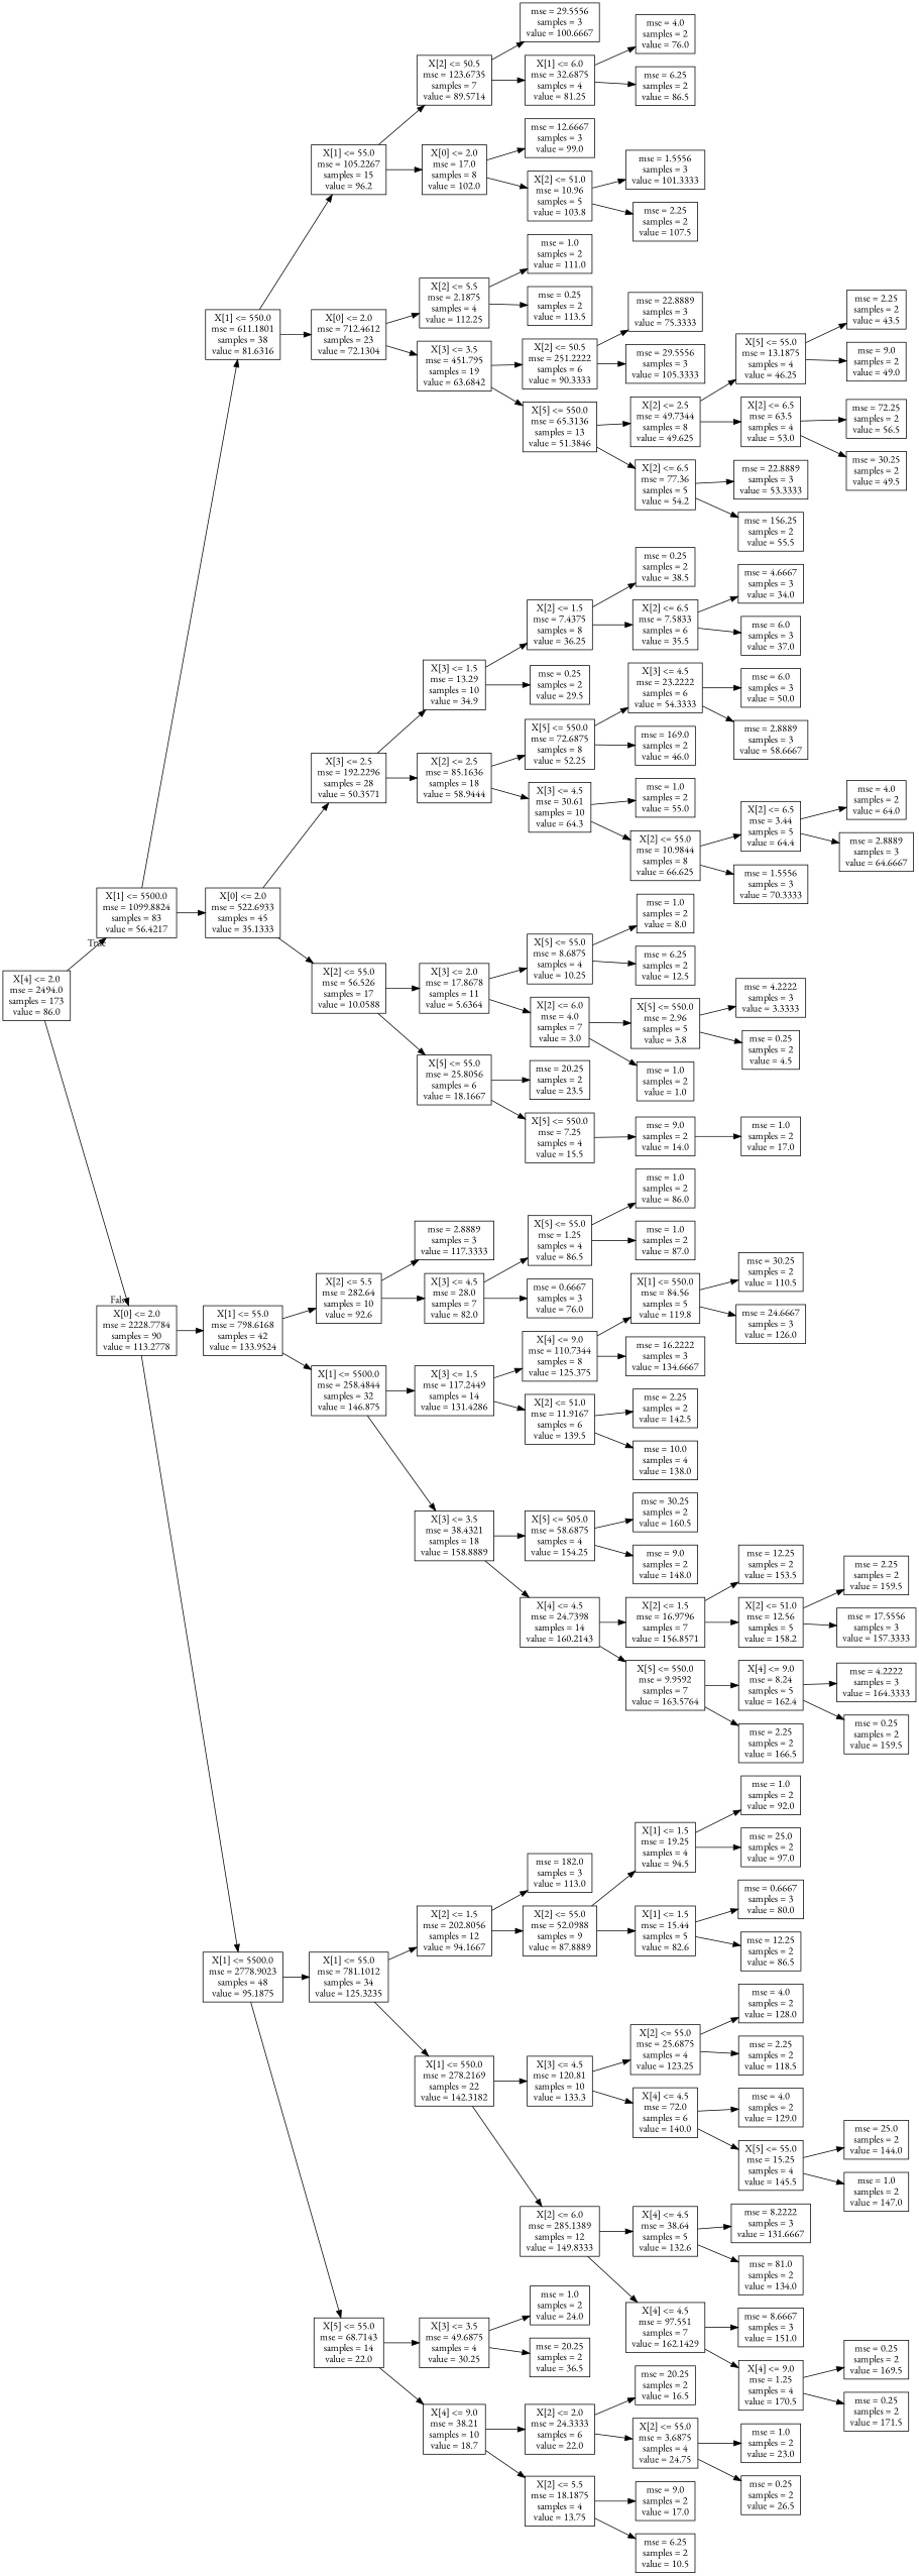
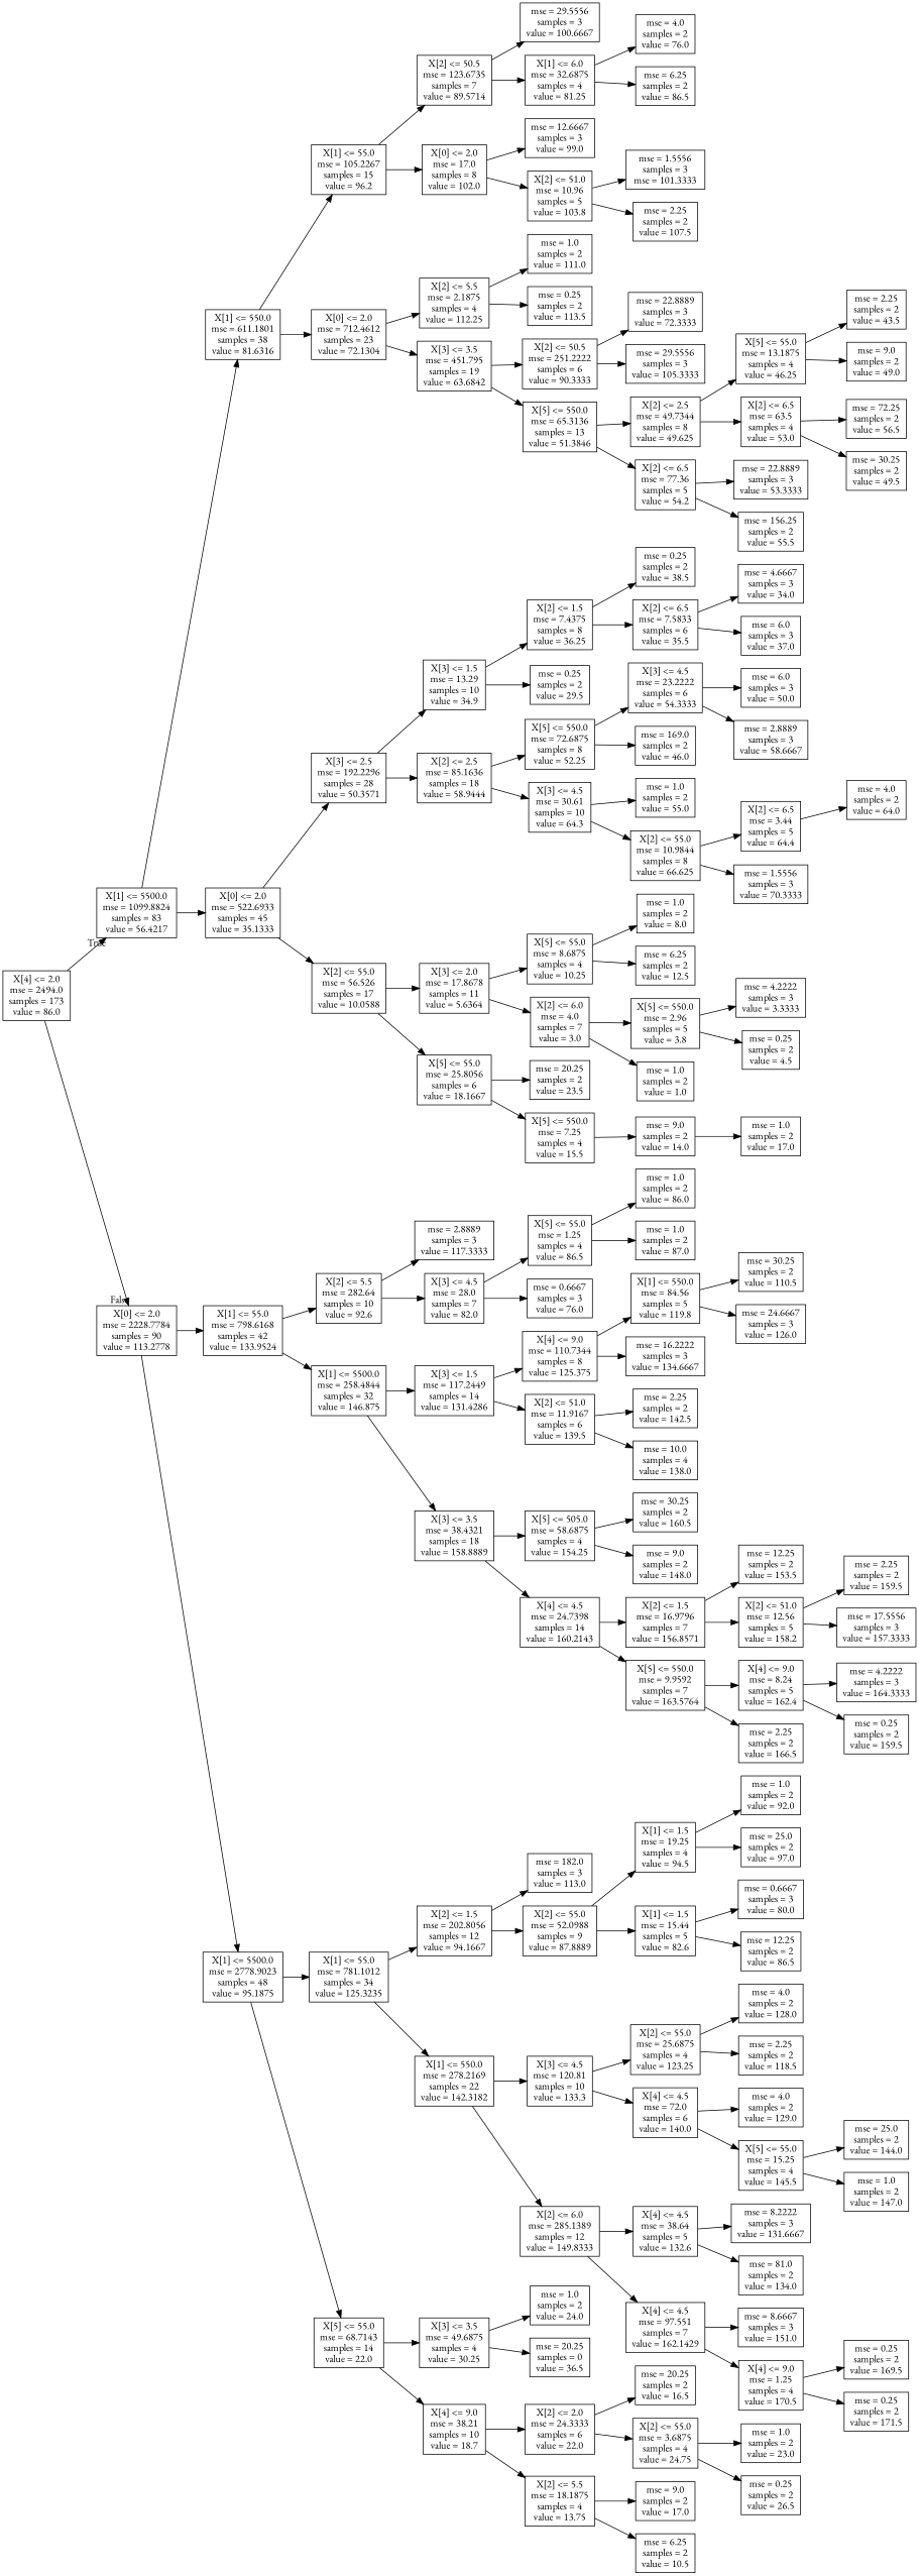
  digraph {
    fontname="EB Garamond"
    rankdir=LR
    node [fontname="EB Garamond" shape=box]
    edge [fontname="EB Garamond"]
    n1 [label="X[4] <= 2.0\nmse = 2494.0\nsamples = 173\nvalue = 86.0"]
    n2 [label="X[1] <= 5500.0\nmse = 1099.8824\nsamples = 83\nvalue = 56.4217"]
    n3 [label="X[0] <= 2.0\nmse = 2228.7784\nsamples = 90\nvalue = 113.2778"]
    n4 [label="X[1] <= 550.0\nmse = 611.1801\nsamples = 38\nvalue = 81.6316"]
    n5 [label="X[0] <= 2.0\nmse = 522.6933\nsamples = 45\nvalue = 35.1333"]
    n6 [label="X[1] <= 55.0\nmse = 798.6168\nsamples = 42\nvalue = 133.9524"]
    n7 [label="X[1] <= 5500.0\nmse = 2778.9023\nsamples = 48\nvalue = 95.1875"]
    n8 [label="X[1] <= 55.0\nmse = 105.2267\nsamples = 15\nvalue = 96.2"]
    n9 [label="X[0] <= 2.0\nmse = 712.4612\nsamples = 23\nvalue = 72.1304"]
    n10 [label="X[3] <= 2.5\nmse = 192.2296\nsamples = 28\nvalue = 50.3571"]
    n11 [label="X[2] <= 55.0\nmse = 56.526\nsamples = 17\nvalue = 10.0588"]
    n12 [label="X[2] <= 50.5\nmse = 123.6735\nsamples = 7\nvalue = 89.5714"]
    n13 [label="X[0] <= 2.0\nmse = 17.0\nsamples = 8\nvalue = 102.0"]
    n14 [label="X[2] <= 5.5\nmse = 2.1875\nsamples = 4\nvalue = 112.25"]
    n15 [label="X[3] <= 3.5\nmse = 451.795\nsamples = 19\nvalue = 63.6842"]
    n16 [label="mse = 29.5556\nsamples = 3\nvalue = 100.6667"]
    n17 [label="X[1] <= 6.0\nmse = 32.6875\nsamples = 4\nvalue = 81.25"]
    n18 [label="mse = 12.6667\nsamples = 3\nvalue = 99.0"]
    n19 [label="X[2] <= 51.0\nmse = 10.96\nsamples = 5\nvalue = 103.8"]
    n20 [label="mse = 4.0\nsamples = 2\nvalue = 76.0"]
    n21 [label="mse = 6.25\nsamples = 2\nvalue = 86.5"]
-   n22 [label="mse = 1.5556\nsamples = 3\nvalue = 101.3333"]
+   n22 [label="mse = 1.5556\nsamples = 3\nmse = 101.3333"]
    n23 [label="mse = 2.25\nsamples = 2\nvalue = 107.5"]
    n24 [label="mse = 1.0\nsamples = 2\nvalue = 111.0"]
    n25 [label="mse = 0.25\nsamples = 2\nvalue = 113.5"]
    n26 [label="X[2] <= 50.5\nmse = 251.2222\nsamples = 6\nvalue = 90.3333"]
    n27 [label="X[5] <= 550.0\nmse = 65.3136\nsamples = 13\nvalue = 51.3846"]
-   n28 [label="mse = 22.8889\nsamples = 3\nvalue = 75.3333"]
+   n28 [label="mse = 22.8889\nsamples = 3\nvalue = 72.3333"]
    n29 [label="mse = 29.5556\nsamples = 3\nvalue = 105.3333"]
    n30 [label="X[2] <= 2.5\nmse = 49.7344\nsamples = 8\nvalue = 49.625"]
    n31 [label="X[2] <= 6.5\nmse = 77.36\nsamples = 5\nvalue = 54.2"]
    n32 [label="X[5] <= 55.0\nmse = 13.1875\nsamples = 4\nvalue = 46.25"]
    n33 [label="X[2] <= 6.5\nmse = 63.5\nsamples = 4\nvalue = 53.0"]
    n34 [label="mse = 22.8889\nsamples = 3\nvalue = 53.3333"]
    n35 [label="mse = 156.25\nsamples = 2\nvalue = 55.5"]
    n36 [label="mse = 2.25\nsamples = 2\nvalue = 43.5"]
    n37 [label="mse = 9.0\nsamples = 2\nvalue = 49.0"]
    n38 [label="mse = 72.25\nsamples = 2\nvalue = 56.5"]
    n39 [label="mse = 30.25\nsamples = 2\nvalue = 49.5"]
    n40 [label="X[3] <= 1.5\nmse = 13.29\nsamples = 10\nvalue = 34.9"]
    n41 [label="X[2] <= 2.5\nmse = 85.1636\nsamples = 18\nvalue = 58.9444"]
    n42 [label="X[3] <= 2.0\nmse = 17.8678\nsamples = 11\nvalue = 5.6364"]
    n43 [label="X[5] <= 55.0\nmse = 25.8056\nsamples = 6\nvalue = 18.1667"]
    n44 [label="X[2] <= 1.5\nmse = 7.4375\nsamples = 8\nvalue = 36.25"]
    n45 [label="mse = 0.25\nsamples = 2\nvalue = 29.5"]
    n46 [label="X[5] <= 550.0\nmse = 72.6875\nsamples = 8\nvalue = 52.25"]
    n47 [label="X[3] <= 4.5\nmse = 30.61\nsamples = 10\nvalue = 64.3"]
    n48 [label="mse = 0.25\nsamples = 2\nvalue = 38.5"]
    n49 [label="X[2] <= 6.5\nmse = 7.5833\nsamples = 6\nvalue = 35.5"]
    n50 [label="mse = 4.6667\nsamples = 3\nvalue = 34.0"]
    n51 [label="mse = 6.0\nsamples = 3\nvalue = 37.0"]
    n52 [label="X[3] <= 4.5\nmse = 23.2222\nsamples = 6\nvalue = 54.3333"]
    n53 [label="mse = 169.0\nsamples = 2\nvalue = 46.0"]
    n54 [label="mse = 1.0\nsamples = 2\nvalue = 55.0"]
    n55 [label="X[2] <= 55.0\nmse = 10.9844\nsamples = 8\nvalue = 66.625"]
    n56 [label="mse = 6.0\nsamples = 3\nvalue = 50.0"]
    n57 [label="mse = 2.8889\nsamples = 3\nvalue = 58.6667"]
    n58 [label="X[2] <= 6.5\nmse = 3.44\nsamples = 5\nvalue = 64.4"]
    n59 [label="mse = 1.5556\nsamples = 3\nvalue = 70.3333"]
    n60 [label="mse = 4.0\nsamples = 2\nvalue = 64.0"]
-   n61 [label="mse = 2.8889\nsamples = 3\nvalue = 64.6667"]
    n62 [label="X[5] <= 55.0\nmse = 8.6875\nsamples = 4\nvalue = 10.25"]
    n63 [label="X[2] <= 6.0\nmse = 4.0\nsamples = 7\nvalue = 3.0"]
    n64 [label="mse = 20.25\nsamples = 2\nvalue = 23.5"]
    n65 [label="X[5] <= 550.0\nmse = 7.25\nsamples = 4\nvalue = 15.5"]
    n66 [label="mse = 1.0\nsamples = 2\nvalue = 8.0"]
    n67 [label="mse = 6.25\nsamples = 2\nvalue = 12.5"]
    n68 [label="X[5] <= 550.0\nmse = 2.96\nsamples = 5\nvalue = 3.8"]
    n69 [label="mse = 1.0\nsamples = 2\nvalue = 1.0"]
    n70 [label="mse = 4.2222\nsamples = 3\nvalue = 3.3333"]
    n71 [label="mse = 0.25\nsamples = 2\nvalue = 4.5"]
    n72 [label="mse = 9.0\nsamples = 2\nvalue = 14.0"]
    n73 [label="mse = 1.0\nsamples = 2\nvalue = 17.0"]
    n74 [label="X[2] <= 5.5\nmse = 282.64\nsamples = 10\nvalue = 92.6"]
    n75 [label="X[1] <= 5500.0\nmse = 258.4844\nsamples = 32\nvalue = 146.875"]
    n76 [label="X[1] <= 55.0\nmse = 781.1012\nsamples = 34\nvalue = 125.3235"]
    n77 [label="X[5] <= 55.0\nmse = 68.7143\nsamples = 14\nvalue = 22.0"]
    n78 [label="mse = 2.8889\nsamples = 3\nvalue = 117.3333"]
    n79 [label="X[3] <= 4.5\nmse = 28.0\nsamples = 7\nvalue = 82.0"]
    n80 [label="X[3] <= 1.5\nmse = 117.2449\nsamples = 14\nvalue = 131.4286"]
    n81 [label="X[3] <= 3.5\nmse = 38.4321\nsamples = 18\nvalue = 158.8889"]
    n82 [label="X[5] <= 55.0\nmse = 1.25\nsamples = 4\nvalue = 86.5"]
    n83 [label="mse = 0.6667\nsamples = 3\nvalue = 76.0"]
    n84 [label="mse = 1.0\nsamples = 2\nvalue = 86.0"]
    n85 [label="mse = 1.0\nsamples = 2\nvalue = 87.0"]
    n86 [label="X[4] <= 9.0\nmse = 110.7344\nsamples = 8\nvalue = 125.375"]
    n87 [label="X[2] <= 51.0\nmse = 11.9167\nsamples = 6\nvalue = 139.5"]
    n88 [label="X[5] <= 505.0\nmse = 58.6875\nsamples = 4\nvalue = 154.25"]
    n89 [label="X[4] <= 4.5\nmse = 24.7398\nsamples = 14\nvalue = 160.2143"]
    n90 [label="X[1] <= 550.0\nmse = 84.56\nsamples = 5\nvalue = 119.8"]
    n91 [label="mse = 16.2222\nsamples = 3\nvalue = 134.6667"]
    n92 [label="mse = 2.25\nsamples = 2\nvalue = 142.5"]
    n93 [label="mse = 10.0\nsamples = 4\nvalue = 138.0"]
    n94 [label="mse = 30.25\nsamples = 2\nvalue = 110.5"]
    n95 [label="mse = 24.6667\nsamples = 3\nvalue = 126.0"]
    n96 [label="mse = 30.25\nsamples = 2\nvalue = 160.5"]
    n97 [label="mse = 9.0\nsamples = 2\nvalue = 148.0"]
    n98 [label="X[2] <= 1.5\nmse = 16.9796\nsamples = 7\nvalue = 156.8571"]
    n99 [label="X[5] <= 550.0\nmse = 9.9592\nsamples = 7\nvalue = 163.5764"]
    n100 [label="mse = 12.25\nsamples = 2\nvalue = 153.5"]
    n101 [label="X[2] <= 51.0\nmse = 12.56\nsamples = 5\nvalue = 158.2"]
    n102 [label="X[4] <= 9.0\nmse = 8.24\nsamples = 5\nvalue = 162.4"]
    n103 [label="mse = 2.25\nsamples = 2\nvalue = 166.5"]
    n104 [label="mse = 2.25\nsamples = 2\nvalue = 159.5"]
    n105 [label="mse = 17.5556\nsamples = 3\nvalue = 157.3333"]
    n106 [label="mse = 4.2222\nsamples = 3\nvalue = 164.3333"]
    n107 [label="mse = 0.25\nsamples = 2\nvalue = 159.5"]
    n108 [label="X[2] <= 1.5\nmse = 202.8056\nsamples = 12\nvalue = 94.1667"]
    n109 [label="X[1] <= 550.0\nmse = 278.2169\nsamples = 22\nvalue = 142.3182"]
    n110 [label="X[3] <= 3.5\nmse = 49.6875\nsamples = 4\nvalue = 30.25"]
    n111 [label="X[4] <= 9.0\nmse = 38.21\nsamples = 10\nvalue = 18.7"]
    n112 [label="mse = 182.0\nsamples = 3\nvalue = 113.0"]
    n113 [label="X[2] <= 55.0\nmse = 52.0988\nsamples = 9\nvalue = 87.8889"]
    n114 [label="X[3] <= 4.5\nmse = 120.81\nsamples = 10\nvalue = 133.3"]
    n115 [label="X[2] <= 6.0\nmse = 285.1389\nsamples = 12\nvalue = 149.8333"]
    n116 [label="X[1] <= 1.5\nmse = 19.25\nsamples = 4\nvalue = 94.5"]
    n117 [label="X[1] <= 1.5\nmse = 15.44\nsamples = 5\nvalue = 82.6"]
    n118 [label="mse = 1.0\nsamples = 2\nvalue = 92.0"]
    n119 [label="mse = 25.0\nsamples = 2\nvalue = 97.0"]
    n120 [label="mse = 0.6667\nsamples = 3\nvalue = 80.0"]
    n121 [label="mse = 12.25\nsamples = 2\nvalue = 86.5"]
    n122 [label="X[2] <= 55.0\nmse = 25.6875\nsamples = 4\nvalue = 123.25"]
    n123 [label="X[4] <= 4.5\nmse = 72.0\nsamples = 6\nvalue = 140.0"]
    n124 [label="X[4] <= 4.5\nmse = 38.64\nsamples = 5\nvalue = 132.6"]
    n125 [label="X[4] <= 4.5\nmse = 97.551\nsamples = 7\nvalue = 162.1429"]
    n126 [label="mse = 4.0\nsamples = 2\nvalue = 128.0"]
    n127 [label="mse = 2.25\nsamples = 2\nvalue = 118.5"]
    n128 [label="mse = 4.0\nsamples = 2\nvalue = 129.0"]
    n129 [label="X[5] <= 55.0\nmse = 15.25\nsamples = 4\nvalue = 145.5"]
    n130 [label="mse = 25.0\nsamples = 2\nvalue = 144.0"]
    n131 [label="mse = 1.0\nsamples = 2\nvalue = 147.0"]
    n132 [label="mse = 8.2222\nsamples = 3\nvalue = 131.6667"]
    n133 [label="mse = 81.0\nsamples = 2\nvalue = 134.0"]
    n134 [label="mse = 8.6667\nsamples = 3\nvalue = 151.0"]
    n135 [label="X[4] <= 9.0\nmse = 1.25\nsamples = 4\nvalue = 170.5"]
    n136 [label="mse = 0.25\nsamples = 2\nvalue = 169.5"]
    n137 [label="mse = 0.25\nsamples = 2\nvalue = 171.5"]
    n138 [label="mse = 1.0\nsamples = 2\nvalue = 24.0"]
-   n139 [label="mse = 20.25\nsamples = 2\nvalue = 36.5"]
+   n139 [label="mse = 20.25\nsamples = 0\nvalue = 36.5"]
    n140 [label="X[2] <= 2.0\nmse = 24.3333\nsamples = 6\nvalue = 22.0"]
    n141 [label="X[2] <= 5.5\nmse = 18.1875\nsamples = 4\nvalue = 13.75"]
    n142 [label="mse = 20.25\nsamples = 2\nvalue = 16.5"]
    n143 [label="X[2] <= 55.0\nmse = 3.6875\nsamples = 4\nvalue = 24.75"]
    n144 [label="mse = 9.0\nsamples = 2\nvalue = 17.0"]
    n145 [label="mse = 6.25\nsamples = 2\nvalue = 10.5"]
    n146 [label="mse = 1.0\nsamples = 2\nvalue = 23.0"]
    n147 [label="mse = 0.25\nsamples = 2\nvalue = 26.5"]
    n1 -> n2 [headlabel=True labelangle=45 labeldistance=2.5]
    n1 -> n3 [headlabel=False labelangle=-45 labeldistance=2.5]
    n2 -> n4
    n2 -> n5
    n3 -> n6
    n3 -> n7
    n4 -> n8
    n4 -> n9
    n5 -> n10
    n5 -> n11
    n6 -> n74
    n6 -> n75
    n7 -> n76
    n7 -> n77
    n8 -> n12
    n8 -> n13
    n9 -> n14
    n9 -> n15
    n10 -> n40
    n10 -> n41
    n11 -> n42
    n11 -> n43
    n12 -> n16
    n12 -> n17
    n13 -> n18
    n13 -> n19
    n14 -> n24
    n14 -> n25
    n15 -> n26
    n15 -> n27
    n17 -> n20
    n17 -> n21
    n19 -> n22
    n19 -> n23
    n26 -> n28
    n26 -> n29
    n27 -> n30
    n27 -> n31
    n30 -> n32
    n30 -> n33
    n31 -> n34
    n31 -> n35
    n32 -> n36
    n32 -> n37
    n33 -> n38
    n33 -> n39
    n40 -> n44
    n40 -> n45
    n41 -> n46
    n41 -> n47
    n42 -> n62
    n42 -> n63
    n43 -> n64
    n43 -> n65
    n44 -> n48
    n44 -> n49
    n46 -> n52
    n46 -> n53
    n47 -> n54
    n47 -> n55
    n49 -> n50
    n49 -> n51
    n52 -> n56
    n52 -> n57
    n55 -> n58
    n55 -> n59
    n58 -> n60
-   n58 -> n61
    n62 -> n66
    n62 -> n67
    n63 -> n68
    n63 -> n69
    n65 -> n72
    n68 -> n70
    n68 -> n71
    n72 -> n73
    n74 -> n78
    n74 -> n79
    n75 -> n80
    n75 -> n81
    n76 -> n108
    n76 -> n109
    n77 -> n110
    n77 -> n111
    n79 -> n82
    n79 -> n83
    n80 -> n86
    n80 -> n87
    n81 -> n88
    n81 -> n89
    n82 -> n84
    n82 -> n85
    n86 -> n90
    n86 -> n91
    n87 -> n92
    n87 -> n93
    n88 -> n96
    n88 -> n97
    n89 -> n98
    n89 -> n99
    n90 -> n94
    n90 -> n95
    n98 -> n100
    n98 -> n101
    n99 -> n102
    n99 -> n103
    n101 -> n104
    n101 -> n105
    n102 -> n106
    n102 -> n107
    n108 -> n112
    n108 -> n113
    n109 -> n114
    n109 -> n115
    n110 -> n138
    n110 -> n139
    n111 -> n140
    n111 -> n141
    n113 -> n116
    n113 -> n117
    n114 -> n122
    n114 -> n123
    n115 -> n124
    n115 -> n125
    n116 -> n118
    n116 -> n119
    n117 -> n120
    n117 -> n121
    n122 -> n126
    n122 -> n127
    n123 -> n128
    n123 -> n129
    n124 -> n132
    n124 -> n133
    n125 -> n134
    n125 -> n135
    n129 -> n130
    n129 -> n131
    n135 -> n136
    n135 -> n137
    n140 -> n142
    n140 -> n143
    n141 -> n144
    n141 -> n145
    n143 -> n146
    n143 -> n147
  }
